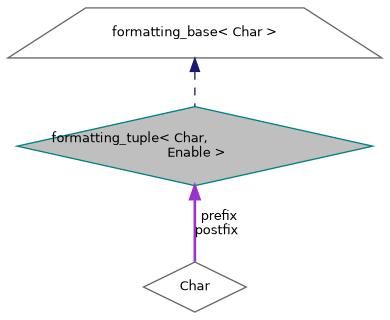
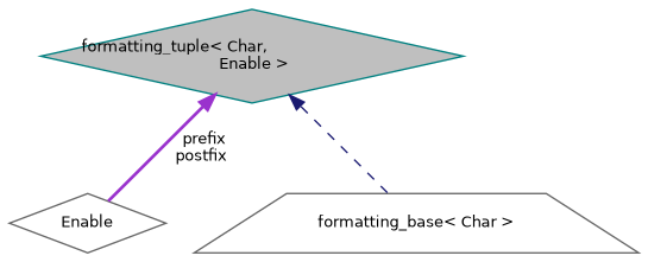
  digraph {
    node [color=gray40 fillcolor=white fontname=Helvetica fontsize=10 shape=diamond style=filled]
    edge [dir=back fontname=Helvetica fontsize=10 labelfontname=Helvetica labelfontsize=10]
    n1 [color=teal fillcolor=grey75 fontcolor=black height=0.2 label="formatting_tuple\< Char,\l Enable \>" width=0.4]
-   n2 [height=0.2 label=Char width=0.4]
+   n2 [height=0.2 label=Enable width=0.4]
    n3 [height=0.2 label="formatting_base\< Char \>" shape=trapezium width=0.4]
    n1 -> n2 [color=darkorchid3 label=" prefix\npostfix" style=bold]
-   n3 -> n1 [color=midnightblue style=dashed]
+   n1 -> n3 [color=midnightblue style=dashed]
  }
